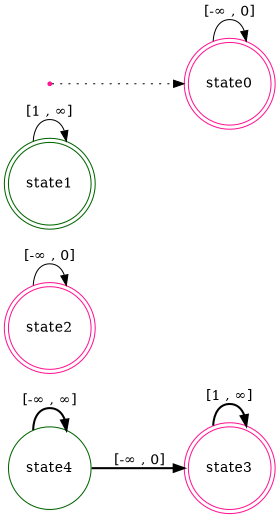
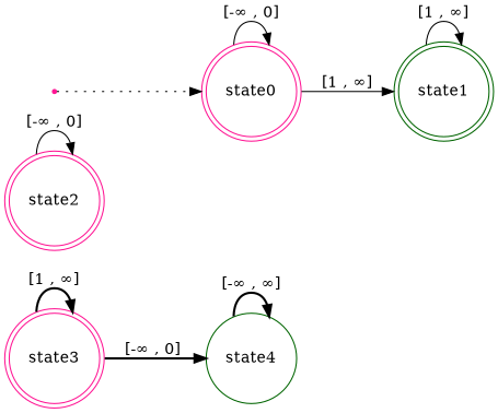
  digraph {
    rankdir=LR
    node [color=deeppink shape=doublecircle]
    edge [style=solid]
    state3
    state4 [color=darkgreen shape=circle]
    state2
    state1 [color=darkgreen]
    state0
    start [shape=point]
    state3 -> state3 [label="[1 , ∞]" style=bold]
-   state4 -> state3 [label="[-∞ , 0]" style=bold]
+   state3 -> state4 [label="[-∞ , 0]" style=bold]
    state4 -> state4 [label="[-∞ , ∞]" style=bold]
    state2 -> state2 [label="[-∞ , 0]"]
    state1 -> state1 [label="[1 , ∞]"]
+   state0 -> state1 [label="[1 , ∞]"]
    state0 -> state0 [label="[-∞ , 0]"]
    start -> state0 [style=dotted]
  }
